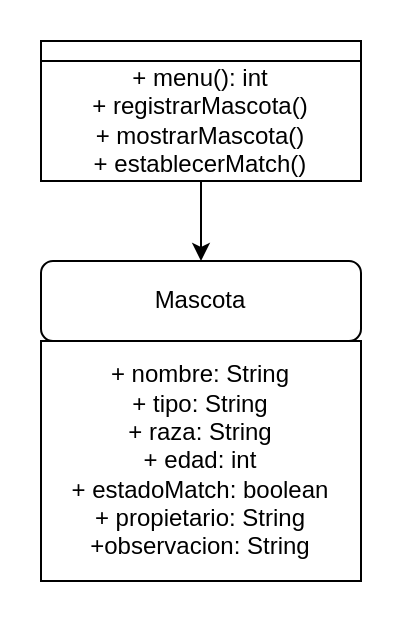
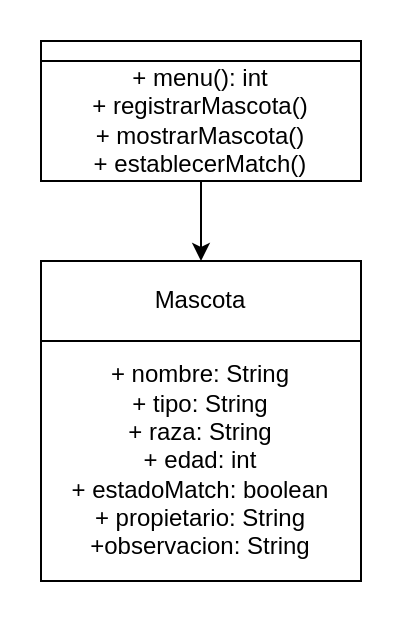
  <mxCell id="0" />
  <mxCell id="1" parent="0" />
- <mxCell id="2" value="Mascota" style="whiteSpace=wrap;html=1;rounded=1;" vertex="1" parent="1"><mxGeometry x="20" y="130" width="160" height="40" as="geometry" /></mxCell>
+ <mxCell id="2" value="Mascota" style="rounded=0;whiteSpace=wrap;html=1;" vertex="1" parent="1"><mxGeometry x="20" y="130" width="160" height="40" as="geometry" /></mxCell>
  <mxCell id="3" value="+ nombre: String&lt;br&gt;+ tipo: String&lt;br&gt;+ raza: String&lt;br&gt;+ edad: int&lt;br&gt;+ estadoMatch: boolean&lt;br&gt;+ propietario: String&lt;br&gt;+observacion: String" style="rounded=0;whiteSpace=wrap;html=1;" vertex="1" parent="1"><mxGeometry x="20" y="170" width="160" height="120" as="geometry" /></mxCell>
  <mxCell id="4" style="edgeStyle=none;html=1;exitX=0.5;exitY=1;exitDx=0;exitDy=0;entryX=0.5;entryY=0;entryDx=0;entryDy=0;" edge="1" parent="1" source="6" target="2"><mxGeometry relative="1" as="geometry" /></mxCell>
  <mxCell id="5" value="" style="rounded=0;whiteSpace=wrap;html=1;" vertex="1" parent="1"><mxGeometry x="20" y="20" width="160" height="10" as="geometry" /></mxCell>
  <mxCell id="6" value="+ menu(): int&lt;br&gt;+ registrarMascota()&lt;br&gt;+ mostrarMascota()&lt;br&gt;+ establecerMatch()" style="rounded=0;whiteSpace=wrap;html=1;" vertex="1" parent="1"><mxGeometry x="20" y="30" width="160" height="60" as="geometry" /></mxCell>
